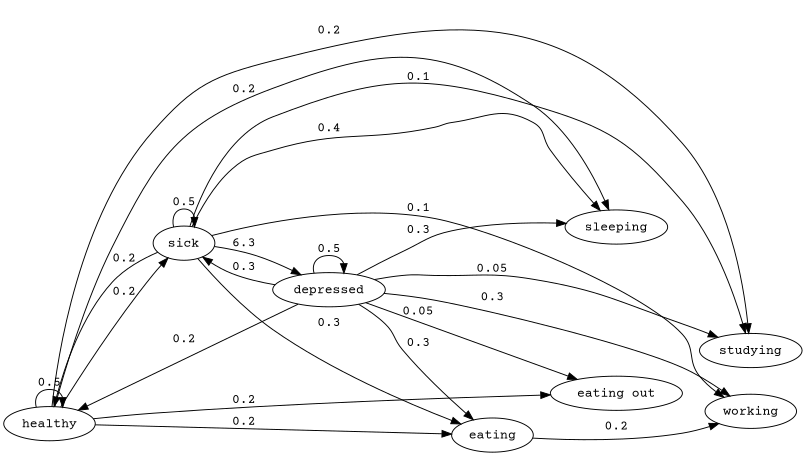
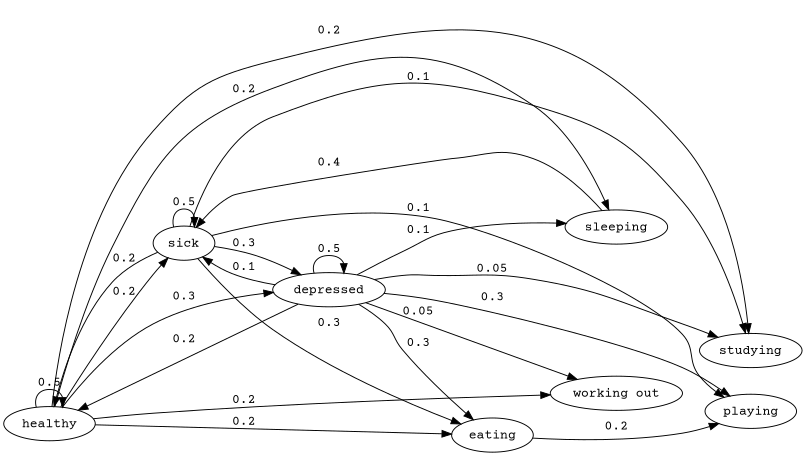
  digraph {
    fontname="Courier Prime"
    rankdir=LR
    node [fontname="Courier Prime"]
    edge [fontname="Courier Prime" weight=0.2]
    healthy
    sick
    depressed
    sleeping
    eating
-   "working out" [label="eating out"]
+   "working out"
    studying
-   playing [label=working]
+   playing
    healthy -> healthy [label=0.5 weight=0.5]
    healthy -> sick [label=0.2]
+   healthy -> depressed [label=0.3 weight=0.3]
    healthy -> sleeping [label=0.2]
    healthy -> eating [label=0.2]
    healthy -> "working out" [label=0.2]
    healthy -> studying [label=0.2]
    sick -> healthy [label=0.2]
    sick -> sick [label=0.5 weight=0.5]
-   sick -> depressed [label=6.3 weight=0.3]
-   sick -> sleeping [label=0.4 weight=0.4]
+   sick -> depressed [label=0.3 weight=0.3]
+   sleeping -> sick [label=0.4 weight=0.4]
    sick -> eating [label=0.3 weight=0.3]
    sick -> studying [label=0.1 weight=0.1]
    sick -> playing [label=0.1 weight=0.1]
    depressed -> healthy [label=0.2]
-   depressed -> sick [label=0.3 weight=0.3]
+   depressed -> sick [label=0.1 weight=0.3]
    depressed -> depressed [label=0.5 weight=0.5]
-   depressed -> sleeping [label=0.3 weight=0.3]
+   depressed -> sleeping [label=0.1 weight=0.3]
    depressed -> eating [label=0.3 weight=0.3]
    depressed -> "working out" [label=0.05 weight=0.05]
    depressed -> studying [label=0.05 weight=0.05]
    depressed -> playing [label=0.3 weight=0.3]
    eating -> playing [label=0.2]
  }
